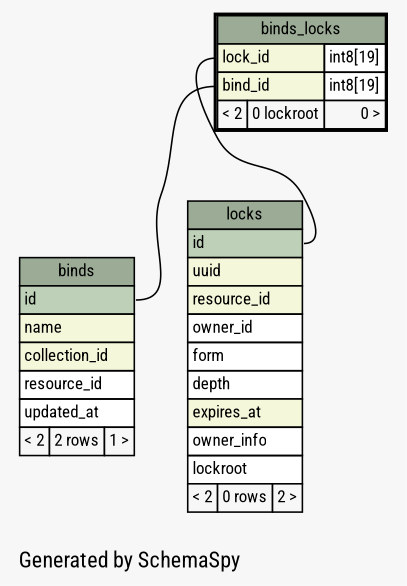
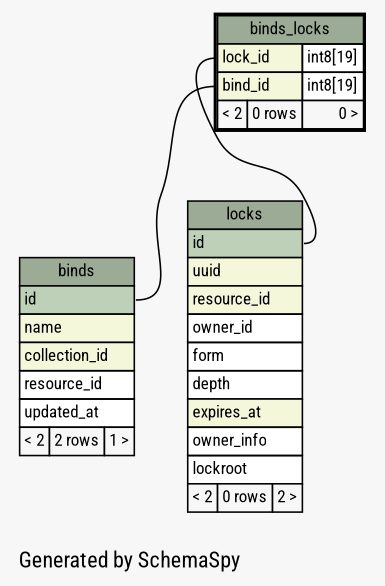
  digraph {
    bgcolor="#f7f7f7"
    fontname="Roboto Condensed"
    label="\nGenerated by SchemaSpy"
    labeljust=l
    rankdir=TB
    node [fontname="Roboto Condensed" fontsize=11 shape=plaintext]
    edge [arrowhead=none arrowsize=0.8 arrowtail=crowtee fontname="Roboto Condensed" headport="id:e"]
-   n1 [label=<     <TABLE BORDER="2" CELLBORDER="1" CELLSPACING="0" BGCOLOR="#ffffff">       <TR><TD PORT="binds_locks.heading" COLSPAN="3" BGCOLOR="#9bab96" ALIGN="CENTER">binds_locks</TD></TR>       <TR><TD PORT="lock_id" COLSPAN="2" BGCOLOR="#f4f7da" ALIGN="LEFT">lock_id</TD><TD PORT="lock_id.type" ALIGN="LEFT">int8[19]</TD></TR>       <TR><TD PORT="bind_id" COLSPAN="2" BGCOLOR="#f4f7da" ALIGN="LEFT">bind_id</TD><TD PORT="bind_id.type" ALIGN="LEFT">int8[19]</TD></TR>       <TR><TD ALIGN="LEFT" BGCOLOR="#f7f7f7">&lt; 2</TD><TD ALIGN="RIGHT" BGCOLOR="#f7f7f7">0 lockroot</TD><TD ALIGN="RIGHT" BGCOLOR="#f7f7f7">0 &gt;</TD></TR>     </TABLE>>]
+   n1 [label=<     <TABLE BORDER="2" CELLBORDER="1" CELLSPACING="0" BGCOLOR="#ffffff">       <TR><TD PORT="binds_locks.heading" COLSPAN="3" BGCOLOR="#9bab96" ALIGN="CENTER">binds_locks</TD></TR>       <TR><TD PORT="lock_id" COLSPAN="2" BGCOLOR="#f4f7da" ALIGN="LEFT">lock_id</TD><TD PORT="lock_id.type" ALIGN="LEFT">int8[19]</TD></TR>       <TR><TD PORT="bind_id" COLSPAN="2" BGCOLOR="#f4f7da" ALIGN="LEFT">bind_id</TD><TD PORT="bind_id.type" ALIGN="LEFT">int8[19]</TD></TR>       <TR><TD ALIGN="LEFT" BGCOLOR="#f7f7f7">&lt; 2</TD><TD ALIGN="RIGHT" BGCOLOR="#f7f7f7">0 rows</TD><TD ALIGN="RIGHT" BGCOLOR="#f7f7f7">0 &gt;</TD></TR>     </TABLE>>]
    n2 [label=<     <TABLE BORDER="0" CELLBORDER="1" CELLSPACING="0" BGCOLOR="#ffffff">       <TR><TD PORT="binds.heading" COLSPAN="3" BGCOLOR="#9bab96" ALIGN="CENTER">binds</TD></TR>       <TR><TD PORT="id" COLSPAN="3" BGCOLOR="#bed1b8" ALIGN="LEFT">id</TD></TR>       <TR><TD PORT="name" COLSPAN="3" BGCOLOR="#f4f7da" ALIGN="LEFT">name</TD></TR>       <TR><TD PORT="collection_id" COLSPAN="3" BGCOLOR="#f4f7da" ALIGN="LEFT">collection_id</TD></TR>       <TR><TD PORT="resource_id" COLSPAN="3" ALIGN="LEFT">resource_id</TD></TR>       <TR><TD PORT="updated_at" COLSPAN="3" ALIGN="LEFT">updated_at</TD></TR>       <TR><TD ALIGN="LEFT" BGCOLOR="#f7f7f7">&lt; 2</TD><TD ALIGN="RIGHT" BGCOLOR="#f7f7f7">2 rows</TD><TD ALIGN="RIGHT" BGCOLOR="#f7f7f7">1 &gt;</TD></TR>     </TABLE>>]
    n3 [label=<     <TABLE BORDER="0" CELLBORDER="1" CELLSPACING="0" BGCOLOR="#ffffff">       <TR><TD PORT="locks.heading" COLSPAN="3" BGCOLOR="#9bab96" ALIGN="CENTER">locks</TD></TR>       <TR><TD PORT="id" COLSPAN="3" BGCOLOR="#bed1b8" ALIGN="LEFT">id</TD></TR>       <TR><TD PORT="uuid" COLSPAN="3" BGCOLOR="#f4f7da" ALIGN="LEFT">uuid</TD></TR>       <TR><TD PORT="resource_id" COLSPAN="3" BGCOLOR="#f4f7da" ALIGN="LEFT">resource_id</TD></TR>       <TR><TD PORT="owner_id" COLSPAN="3" ALIGN="LEFT">owner_id</TD></TR>       <TR><TD PORT="form" COLSPAN="3" ALIGN="LEFT">form</TD></TR>       <TR><TD PORT="depth" COLSPAN="3" ALIGN="LEFT">depth</TD></TR>       <TR><TD PORT="expires_at" COLSPAN="3" BGCOLOR="#f4f7da" ALIGN="LEFT">expires_at</TD></TR>       <TR><TD PORT="owner_info" COLSPAN="3" ALIGN="LEFT">owner_info</TD></TR>       <TR><TD PORT="lockroot" COLSPAN="3" ALIGN="LEFT">lockroot</TD></TR>       <TR><TD ALIGN="LEFT" BGCOLOR="#f7f7f7">&lt; 2</TD><TD ALIGN="RIGHT" BGCOLOR="#f7f7f7">0 rows</TD><TD ALIGN="RIGHT" BGCOLOR="#f7f7f7">2 &gt;</TD></TR>     </TABLE>>]
    n1 -> n2 [tailport="bind_id:w"]
    n1 -> n3 [tailport="lock_id:w"]
  }
